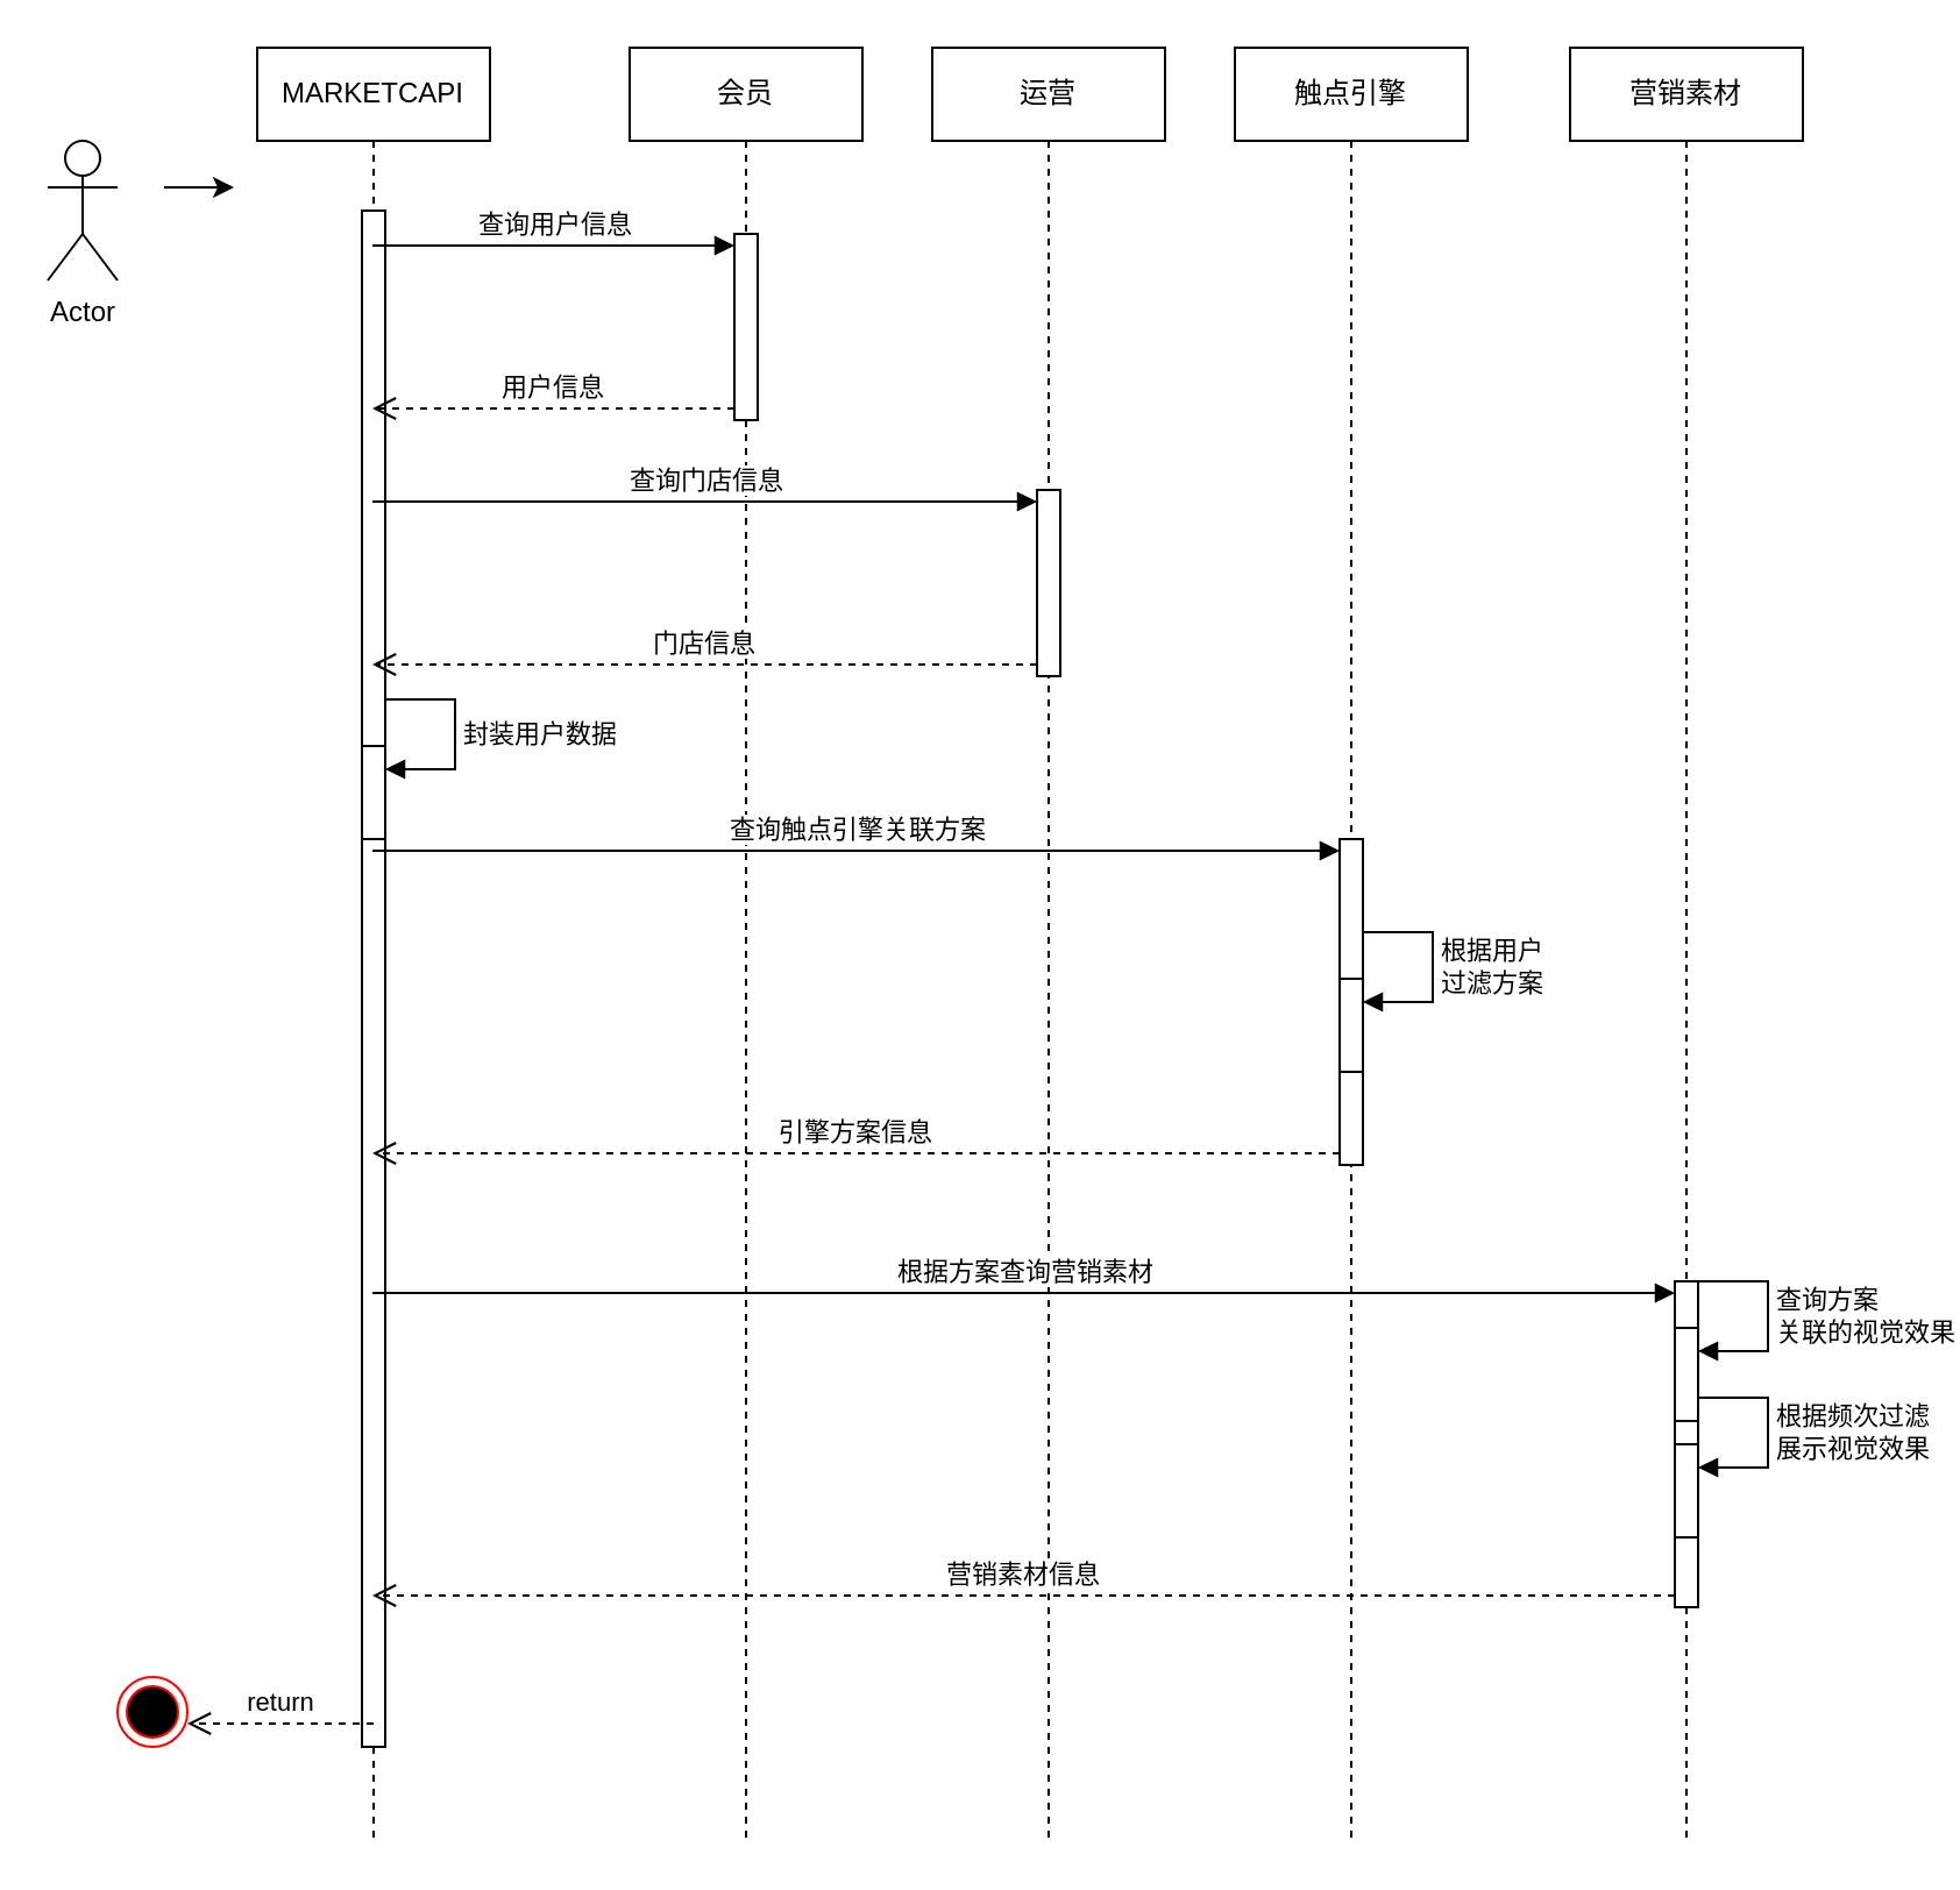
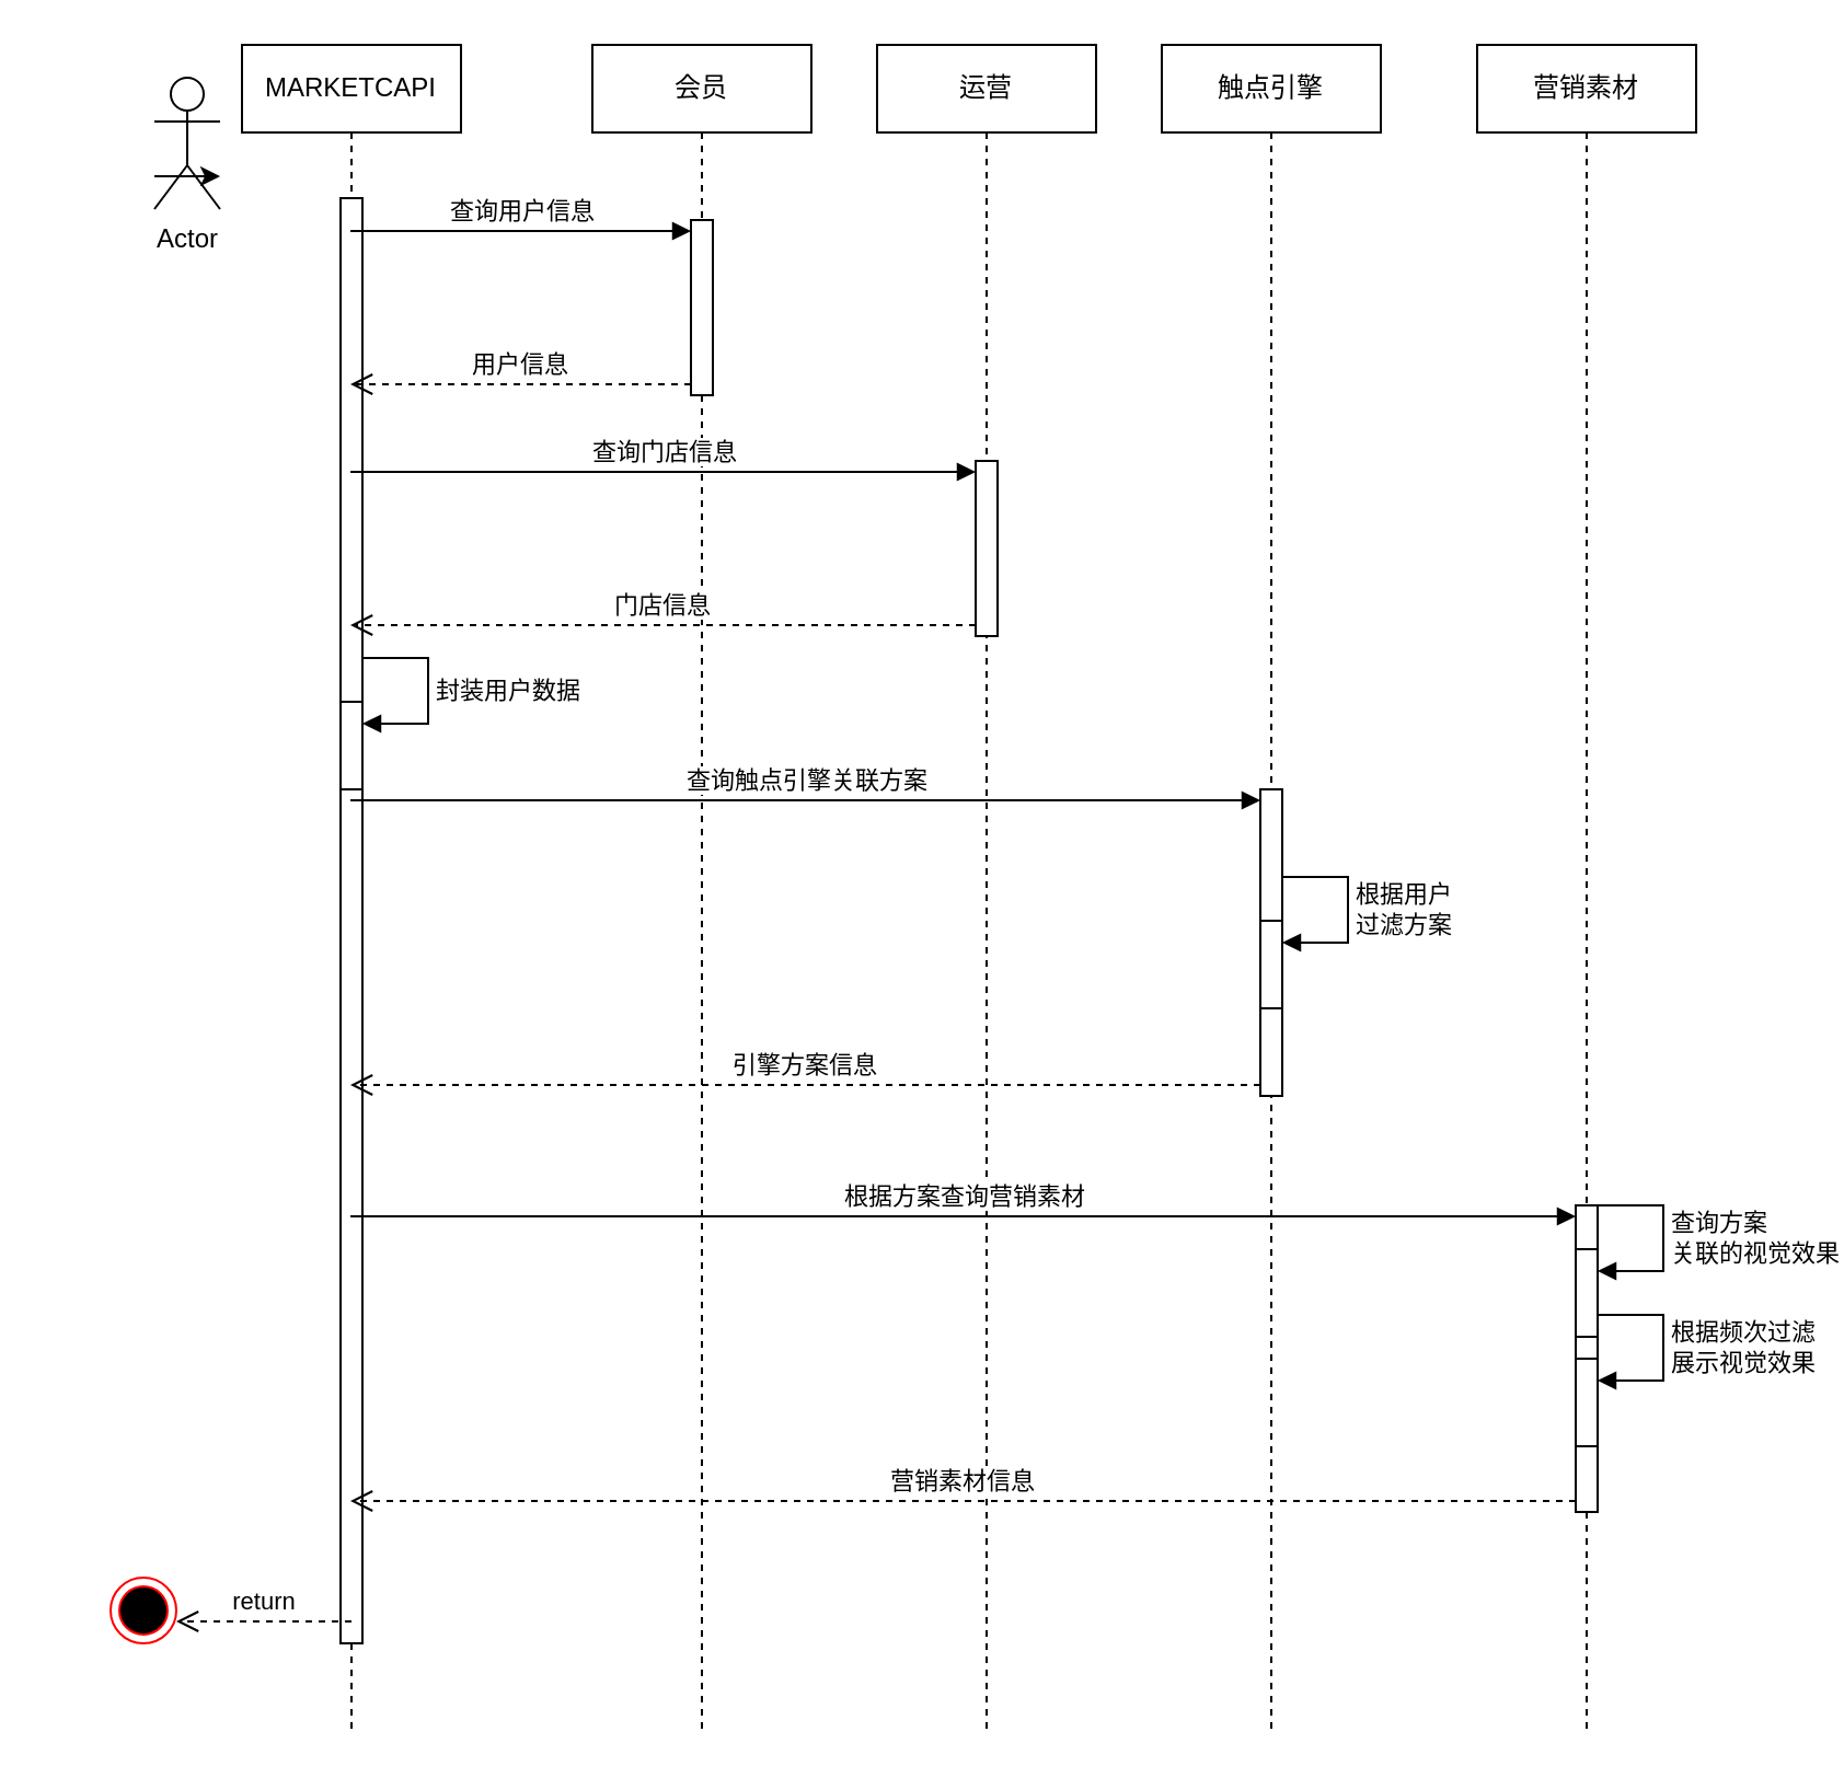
  <mxCell id="0" />
  <mxCell id="1" parent="0" />
  <mxCell id="2" value="MARKETCAPI" style="shape=umlLifeline;perimeter=lifelinePerimeter;whiteSpace=wrap;html=1;container=1;dropTarget=0;collapsible=0;recursiveResize=0;outlineConnect=0;portConstraint=eastwest;newEdgeStyle={&quot;curved&quot;:0,&quot;rounded&quot;:0};" parent="1" vertex="1"><mxGeometry x="110" y="20" width="100" height="770" as="geometry" /></mxCell>
  <mxCell id="3" value="" style="html=1;points=[[0,0,0,0,5],[0,1,0,0,-5],[1,0,0,0,5],[1,1,0,0,-5]];perimeter=orthogonalPerimeter;outlineConnect=0;targetShapes=umlLifeline;portConstraint=eastwest;newEdgeStyle={&quot;curved&quot;:0,&quot;rounded&quot;:0};" parent="2" vertex="1"><mxGeometry x="45" y="70" width="10" height="660" as="geometry" /></mxCell>
  <mxCell id="4" value="" style="html=1;points=[[0,0,0,0,5],[0,1,0,0,-5],[1,0,0,0,5],[1,1,0,0,-5]];perimeter=orthogonalPerimeter;outlineConnect=0;targetShapes=umlLifeline;portConstraint=eastwest;newEdgeStyle={&quot;curved&quot;:0,&quot;rounded&quot;:0};" parent="2" vertex="1"><mxGeometry x="45" y="300" width="10" height="40" as="geometry" /></mxCell>
  <mxCell id="5" value="封装用户数据" style="html=1;align=left;spacingLeft=2;endArrow=block;rounded=0;edgeStyle=orthogonalEdgeStyle;curved=0;rounded=0;" parent="2" target="4" edge="1"><mxGeometry relative="1" as="geometry"><mxPoint x="55" y="280" as="sourcePoint" /><Array as="points"><mxPoint x="85" y="310" /></Array></mxGeometry></mxCell>
  <mxCell id="6" value="营销素材" style="shape=umlLifeline;perimeter=lifelinePerimeter;whiteSpace=wrap;html=1;container=1;dropTarget=0;collapsible=0;recursiveResize=0;outlineConnect=0;portConstraint=eastwest;newEdgeStyle={&quot;curved&quot;:0,&quot;rounded&quot;:0};" parent="1" vertex="1"><mxGeometry x="674" y="20" width="100" height="770" as="geometry" /></mxCell>
  <mxCell id="7" value="" style="html=1;points=[[0,0,0,0,5],[0,1,0,0,-5],[1,0,0,0,5],[1,1,0,0,-5]];perimeter=orthogonalPerimeter;outlineConnect=0;targetShapes=umlLifeline;portConstraint=eastwest;newEdgeStyle={&quot;curved&quot;:0,&quot;rounded&quot;:0};" parent="6" vertex="1"><mxGeometry x="45" y="530" width="10" height="140" as="geometry" /></mxCell>
  <mxCell id="8" value="" style="html=1;points=[[0,0,0,0,5],[0,1,0,0,-5],[1,0,0,0,5],[1,1,0,0,-5]];perimeter=orthogonalPerimeter;outlineConnect=0;targetShapes=umlLifeline;portConstraint=eastwest;newEdgeStyle={&quot;curved&quot;:0,&quot;rounded&quot;:0};" parent="6" vertex="1"><mxGeometry x="45" y="550" width="10" height="40" as="geometry" /></mxCell>
  <mxCell id="9" value="查询方案&lt;br&gt;关联的视觉效果" style="html=1;align=left;spacingLeft=2;endArrow=block;rounded=0;edgeStyle=orthogonalEdgeStyle;curved=0;rounded=0;" parent="6" target="8" edge="1"><mxGeometry relative="1" as="geometry"><mxPoint x="55" y="530" as="sourcePoint" /><Array as="points"><mxPoint x="85" y="560" /></Array></mxGeometry></mxCell>
  <mxCell id="10" value="" style="html=1;points=[[0,0,0,0,5],[0,1,0,0,-5],[1,0,0,0,5],[1,1,0,0,-5]];perimeter=orthogonalPerimeter;outlineConnect=0;targetShapes=umlLifeline;portConstraint=eastwest;newEdgeStyle={&quot;curved&quot;:0,&quot;rounded&quot;:0};" parent="6" vertex="1"><mxGeometry x="45" y="600" width="10" height="40" as="geometry" /></mxCell>
  <mxCell id="11" value="根据频次过滤&lt;br&gt;展示视觉效果" style="html=1;align=left;spacingLeft=2;endArrow=block;rounded=0;edgeStyle=orthogonalEdgeStyle;curved=0;rounded=0;" parent="6" target="10" edge="1"><mxGeometry relative="1" as="geometry"><mxPoint x="55" y="580" as="sourcePoint" /><Array as="points"><mxPoint x="85" y="610" /></Array></mxGeometry></mxCell>
  <mxCell id="12" value="触点引擎" style="shape=umlLifeline;perimeter=lifelinePerimeter;whiteSpace=wrap;html=1;container=1;dropTarget=0;collapsible=0;recursiveResize=0;outlineConnect=0;portConstraint=eastwest;newEdgeStyle={&quot;curved&quot;:0,&quot;rounded&quot;:0};" parent="1" vertex="1"><mxGeometry x="530" y="20" width="100" height="770" as="geometry" /></mxCell>
  <mxCell id="13" value="" style="html=1;points=[[0,0,0,0,5],[0,1,0,0,-5],[1,0,0,0,5],[1,1,0,0,-5]];perimeter=orthogonalPerimeter;outlineConnect=0;targetShapes=umlLifeline;portConstraint=eastwest;newEdgeStyle={&quot;curved&quot;:0,&quot;rounded&quot;:0};" parent="12" vertex="1"><mxGeometry x="45" y="340" width="10" height="140" as="geometry" /></mxCell>
  <mxCell id="14" value="" style="html=1;points=[[0,0,0,0,5],[0,1,0,0,-5],[1,0,0,0,5],[1,1,0,0,-5]];perimeter=orthogonalPerimeter;outlineConnect=0;targetShapes=umlLifeline;portConstraint=eastwest;newEdgeStyle={&quot;curved&quot;:0,&quot;rounded&quot;:0};" parent="12" vertex="1"><mxGeometry x="45" y="400" width="10" height="40" as="geometry" /></mxCell>
  <mxCell id="15" value="根据用户&lt;br&gt;过滤方案" style="html=1;align=left;spacingLeft=2;endArrow=block;rounded=0;edgeStyle=orthogonalEdgeStyle;curved=0;rounded=0;" parent="12" target="14" edge="1"><mxGeometry relative="1" as="geometry"><mxPoint x="55" y="380" as="sourcePoint" /><Array as="points"><mxPoint x="85" y="410" /></Array><mxPoint as="offset" /></mxGeometry></mxCell>
  <mxCell id="16" value="会员" style="shape=umlLifeline;perimeter=lifelinePerimeter;whiteSpace=wrap;html=1;container=1;dropTarget=0;collapsible=0;recursiveResize=0;outlineConnect=0;portConstraint=eastwest;newEdgeStyle={&quot;curved&quot;:0,&quot;rounded&quot;:0};" parent="1" vertex="1"><mxGeometry x="270" y="20" width="100" height="770" as="geometry" /></mxCell>
  <mxCell id="17" value="" style="html=1;points=[[0,0,0,0,5],[0,1,0,0,-5],[1,0,0,0,5],[1,1,0,0,-5]];perimeter=orthogonalPerimeter;outlineConnect=0;targetShapes=umlLifeline;portConstraint=eastwest;newEdgeStyle={&quot;curved&quot;:0,&quot;rounded&quot;:0};" parent="16" vertex="1"><mxGeometry x="45" y="80" width="10" height="80" as="geometry" /></mxCell>
  <mxCell id="18" value="运营" style="shape=umlLifeline;perimeter=lifelinePerimeter;whiteSpace=wrap;html=1;container=1;dropTarget=0;collapsible=0;recursiveResize=0;outlineConnect=0;portConstraint=eastwest;newEdgeStyle={&quot;curved&quot;:0,&quot;rounded&quot;:0};" parent="1" vertex="1"><mxGeometry x="400" y="20" width="100" height="770" as="geometry" /></mxCell>
  <mxCell id="19" value="" style="html=1;points=[[0,0,0,0,5],[0,1,0,0,-5],[1,0,0,0,5],[1,1,0,0,-5]];perimeter=orthogonalPerimeter;outlineConnect=0;targetShapes=umlLifeline;portConstraint=eastwest;newEdgeStyle={&quot;curved&quot;:0,&quot;rounded&quot;:0};" parent="18" vertex="1"><mxGeometry x="45" y="190" width="10" height="80" as="geometry" /></mxCell>
  <mxCell id="20" style="edgeStyle=orthogonalEdgeStyle;rounded=0;orthogonalLoop=1;jettySize=auto;html=1;" parent="1" edge="1"><mxGeometry relative="1" as="geometry"><mxPoint x="100" y="80" as="targetPoint" /><mxPoint x="70" y="80" as="sourcePoint" /></mxGeometry></mxCell>
- <mxCell id="21" value="Actor" style="shape=umlActor;verticalLabelPosition=bottom;verticalAlign=top;html=1;" parent="1" vertex="1"><mxGeometry x="20" y="60" width="30" height="60" as="geometry" /></mxCell>
+ <mxCell id="21" value="Actor" style="shape=umlActor;verticalLabelPosition=bottom;verticalAlign=top;html=1;" parent="1" vertex="1"><mxGeometry x="70" y="35" width="30" height="60" as="geometry" /></mxCell>
  <mxCell id="22" value="查询用户信息" style="html=1;verticalAlign=bottom;endArrow=block;curved=0;rounded=0;entryX=0;entryY=0;entryDx=0;entryDy=5;" parent="1" source="2" target="17" edge="1"><mxGeometry relative="1" as="geometry"><mxPoint x="245" y="105" as="sourcePoint" /></mxGeometry></mxCell>
  <mxCell id="23" value="用户信息" style="html=1;verticalAlign=bottom;endArrow=open;dashed=1;endSize=8;curved=0;rounded=0;exitX=0;exitY=1;exitDx=0;exitDy=-5;" parent="1" source="17" target="2" edge="1"><mxGeometry relative="1" as="geometry"><mxPoint x="245" y="175" as="targetPoint" /></mxGeometry></mxCell>
  <mxCell id="24" value="查询门店信息" style="html=1;verticalAlign=bottom;endArrow=block;curved=0;rounded=0;entryX=0;entryY=0;entryDx=0;entryDy=5;" parent="1" source="2" target="19" edge="1"><mxGeometry relative="1" as="geometry"><mxPoint x="375" y="215" as="sourcePoint" /></mxGeometry></mxCell>
  <mxCell id="25" value="门店信息" style="html=1;verticalAlign=bottom;endArrow=open;dashed=1;endSize=8;curved=0;rounded=0;exitX=0;exitY=1;exitDx=0;exitDy=-5;" parent="1" source="19" target="2" edge="1"><mxGeometry relative="1" as="geometry"><mxPoint x="375" y="285" as="targetPoint" /></mxGeometry></mxCell>
  <mxCell id="26" value="查询触点引擎关联方案" style="html=1;verticalAlign=bottom;endArrow=block;curved=0;rounded=0;entryX=0;entryY=0;entryDx=0;entryDy=5;" parent="1" source="2" target="13" edge="1"><mxGeometry relative="1" as="geometry"><mxPoint x="505" y="365" as="sourcePoint" /></mxGeometry></mxCell>
  <mxCell id="27" value="引擎方案信息" style="html=1;verticalAlign=bottom;endArrow=open;dashed=1;endSize=8;curved=0;rounded=0;exitX=0;exitY=1;exitDx=0;exitDy=-5;" parent="1" source="13" target="2" edge="1"><mxGeometry relative="1" as="geometry"><mxPoint x="505" y="435" as="targetPoint" /></mxGeometry></mxCell>
  <mxCell id="28" value="根据方案查询营销素材" style="html=1;verticalAlign=bottom;endArrow=block;curved=0;rounded=0;entryX=0;entryY=0;entryDx=0;entryDy=5;" parent="1" source="2" target="7" edge="1"><mxGeometry relative="1" as="geometry"><mxPoint x="649" y="555" as="sourcePoint" /></mxGeometry></mxCell>
  <mxCell id="29" value="营销素材信息" style="html=1;verticalAlign=bottom;endArrow=open;dashed=1;endSize=8;curved=0;rounded=0;exitX=0;exitY=1;exitDx=0;exitDy=-5;" parent="1" source="7" target="2" edge="1"><mxGeometry relative="1" as="geometry"><mxPoint x="649" y="625" as="targetPoint" /></mxGeometry></mxCell>
  <mxCell id="30" value="" style="ellipse;html=1;shape=endState;fillColor=#000000;strokeColor=#ff0000;" parent="1" vertex="1"><mxGeometry x="50" y="720" width="30" height="30" as="geometry" /></mxCell>
  <mxCell id="31" value="return" style="html=1;verticalAlign=bottom;endArrow=open;dashed=1;endSize=8;curved=0;rounded=0;" parent="1" edge="1"><mxGeometry relative="1" as="geometry"><mxPoint x="160" y="740" as="sourcePoint" /><mxPoint x="80" y="740" as="targetPoint" /></mxGeometry></mxCell>
